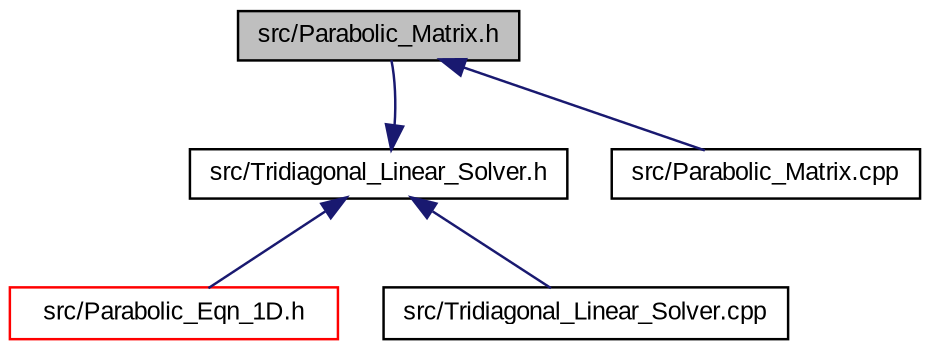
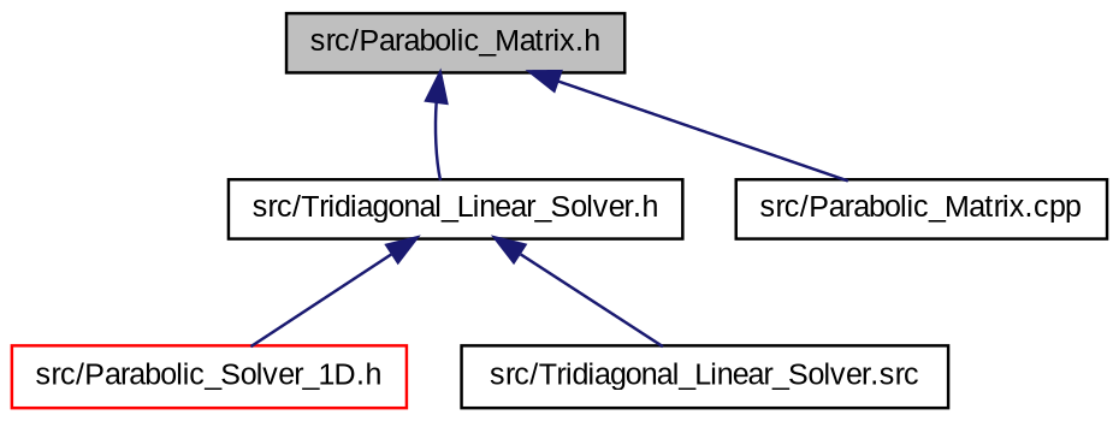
  digraph {
    fontname="Liberation Sans"
    rankdir=TB
    node [color=black fillcolor=white fontname="Liberation Sans" fontsize=10 shape=record style=filled]
    edge [color=midnightblue dir=back fontname="Liberation Sans" fontsize=10 labelfontname="FreeSans.ttf" labelfontsize=10 style=solid]
    n1 [fillcolor=grey75 fontcolor=black height=0.2 label="src/Parabolic_Matrix.h" width=0.4]
    n2 [height=0.2 label="src/Tridiagonal_Linear_Solver.h" width=0.4]
    n3 [height=0.2 label="src/Parabolic_Matrix.cpp" width=0.4]
-   n4 [color=red height=0.2 label="src/Parabolic_Eqn_1D.h" width=0.4]
-   n5 [height=0.2 label="src/Tridiagonal_Linear_Solver.cpp" width=0.4]
-   n2 -> n1
+   n4 [color=red height=0.2 label="src/Parabolic_Solver_1D.h" width=0.4]
+   n5 [height=0.2 label="src/Tridiagonal_Linear_Solver.src" width=0.4]
+   n1 -> n2
    n1 -> n3
    n2 -> n4
    n2 -> n5
  }
